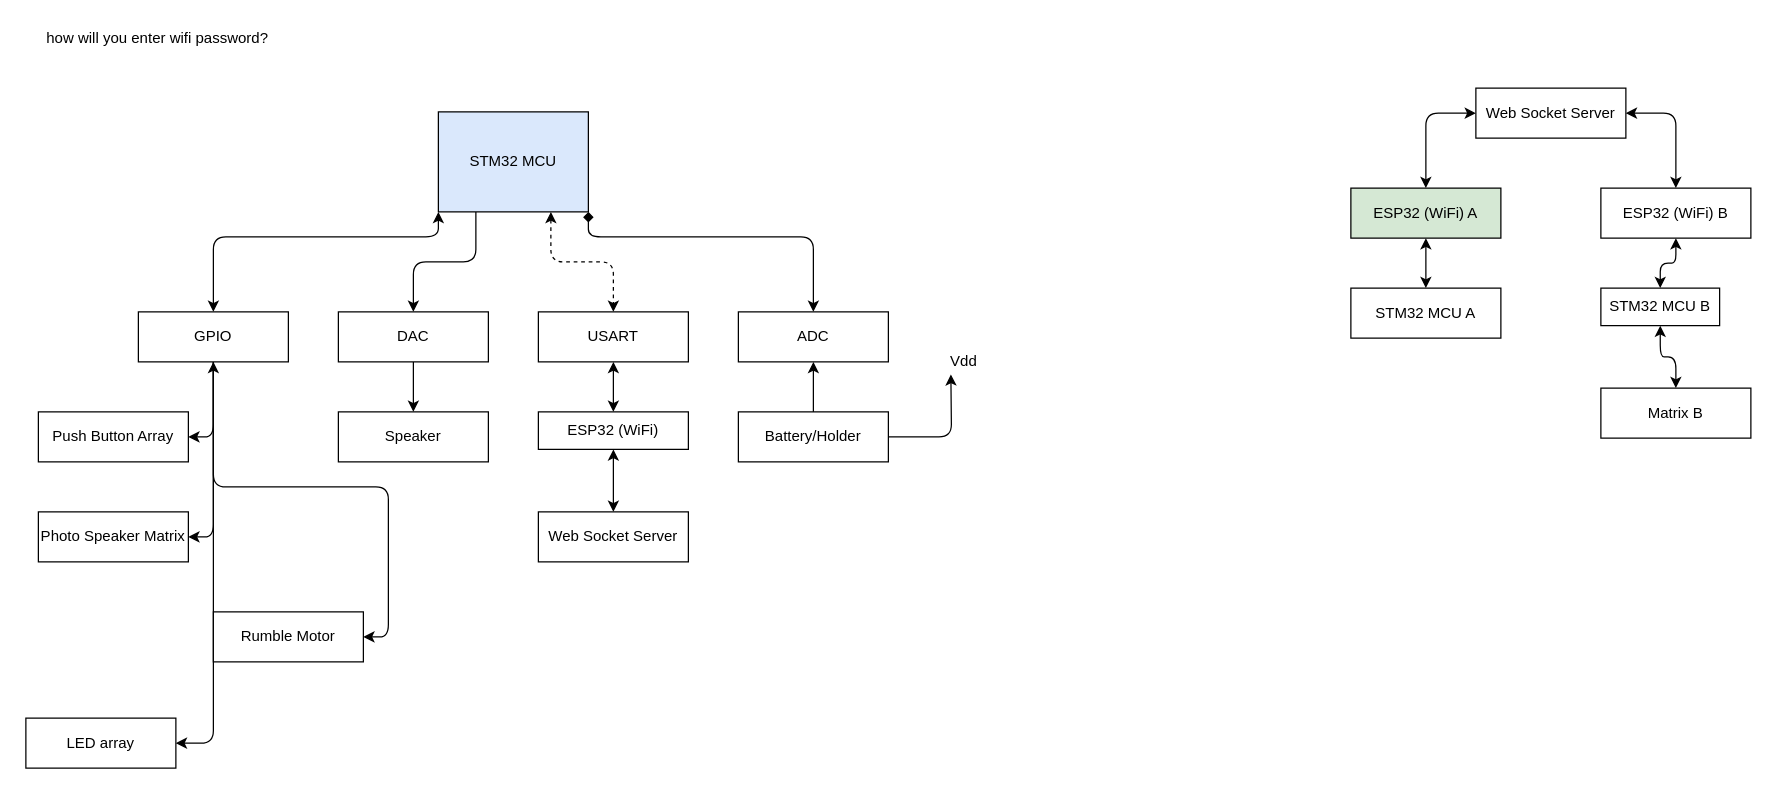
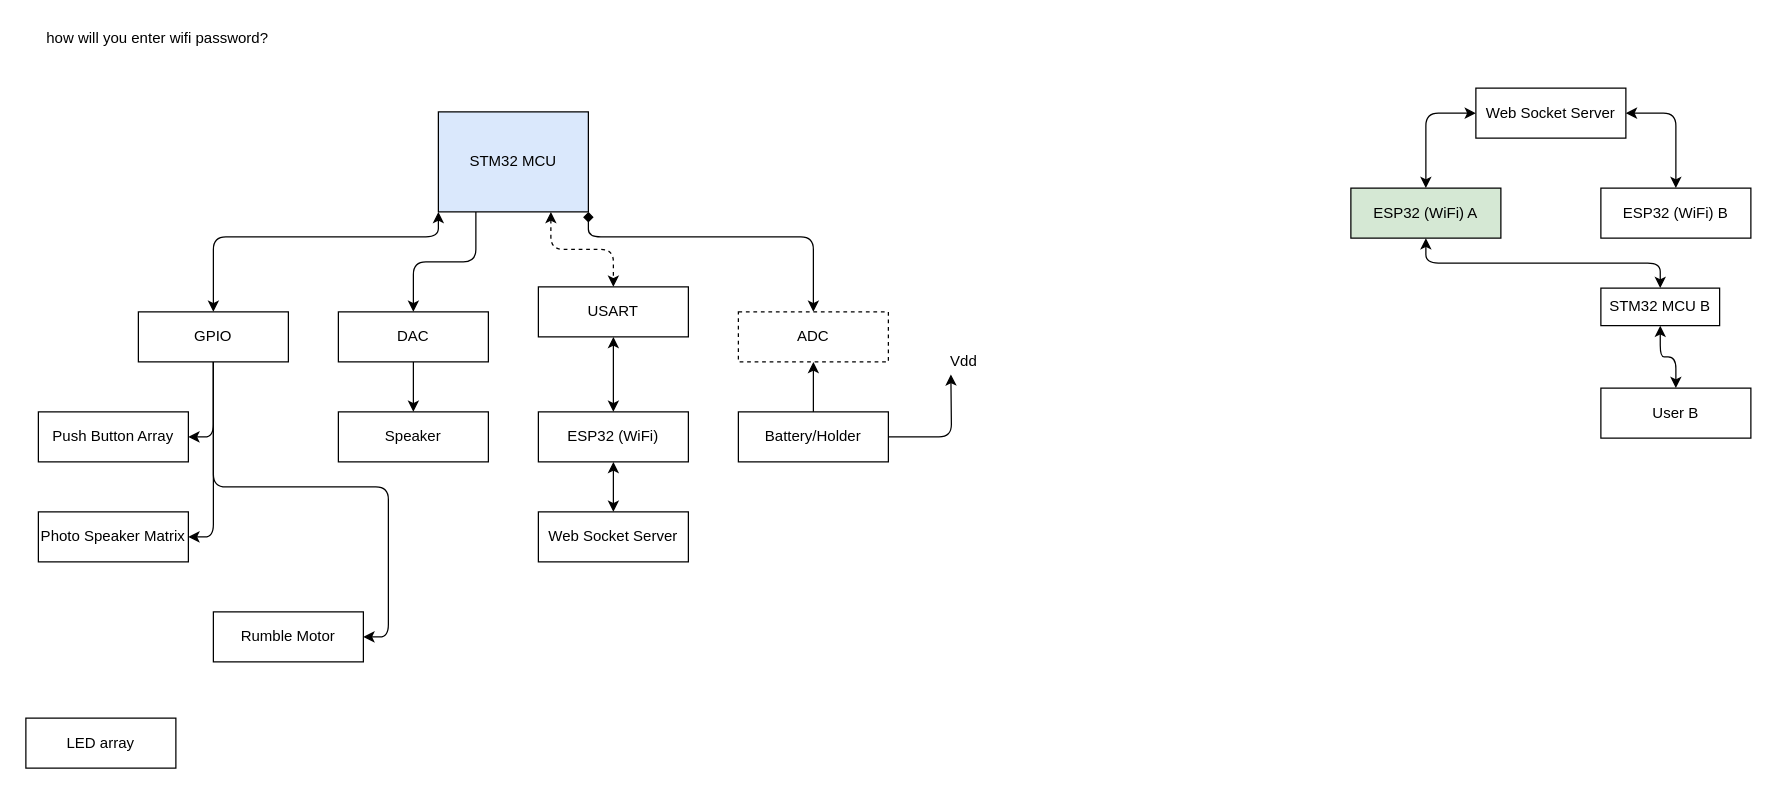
  <mxCell id="0" />
  <mxCell id="1" parent="0" />
  <mxCell id="2" style="edgeStyle=orthogonalEdgeStyle;rounded=1;orthogonalLoop=1;jettySize=auto;html=1;exitX=0.75;exitY=1;exitDx=0;exitDy=0;entryX=0.5;entryY=0;entryDx=0;entryDy=0;startArrow=classic;startFill=1;dashed=1;" edge="1" parent="1" source="5" target="25"><mxGeometry relative="1" as="geometry" /></mxCell>
  <mxCell id="3" style="edgeStyle=orthogonalEdgeStyle;rounded=1;orthogonalLoop=1;jettySize=auto;html=1;exitX=0.25;exitY=1;exitDx=0;exitDy=0;entryX=0.5;entryY=0;entryDx=0;entryDy=0;" edge="1" parent="1" source="5" target="23"><mxGeometry relative="1" as="geometry" /></mxCell>
  <mxCell id="4" style="edgeStyle=orthogonalEdgeStyle;rounded=1;orthogonalLoop=1;jettySize=auto;html=1;exitX=0;exitY=1;exitDx=0;exitDy=0;entryX=0.5;entryY=0;entryDx=0;entryDy=0;startArrow=classic;startFill=1;" edge="1" parent="1" source="5" target="21"><mxGeometry relative="1" as="geometry"><Array as="points"><mxPoint x="350" y="189" /><mxPoint x="170" y="189" /></Array></mxGeometry></mxCell>
  <mxCell id="5" value="STM32 MCU" style="rounded=0;whiteSpace=wrap;html=1;fillColor=#dae8fc;" parent="1" vertex="1"><mxGeometry x="350" y="89" width="120" height="80" as="geometry" /></mxCell>
  <mxCell id="6" style="edgeStyle=orthogonalEdgeStyle;rounded=1;orthogonalLoop=1;jettySize=auto;html=1;exitX=0.5;exitY=1;exitDx=0;exitDy=0;entryX=0.5;entryY=0;entryDx=0;entryDy=0;startArrow=classic;startFill=1;" edge="1" parent="1" source="7" target="29"><mxGeometry relative="1" as="geometry" /></mxCell>
- <mxCell id="7" value="ESP32 (WiFi)" style="rounded=0;whiteSpace=wrap;html=1;" parent="1" vertex="1"><mxGeometry x="430" y="329" width="120" height="30" as="geometry" /></mxCell>
+ <mxCell id="7" value="ESP32 (WiFi)" style="rounded=0;whiteSpace=wrap;html=1;" parent="1" vertex="1"><mxGeometry x="430" y="329" width="120" height="40" as="geometry" /></mxCell>
  <mxCell id="8" value="how will you enter wifi password?" style="text;html=1;align=center;verticalAlign=middle;resizable=0;points=[];autosize=1;" parent="1" vertex="1"><mxGeometry x="30" y="20" width="190" height="20" as="geometry" /></mxCell>
  <mxCell id="9" value="Push Button Array" style="rounded=0;whiteSpace=wrap;html=1;" parent="1" vertex="1"><mxGeometry x="30" y="329" width="120" height="40" as="geometry" /></mxCell>
  <mxCell id="10" value="LED array" style="rounded=0;whiteSpace=wrap;html=1;" parent="1" vertex="1"><mxGeometry x="20" y="574" width="120" height="40" as="geometry" /></mxCell>
  <mxCell id="11" style="edgeStyle=orthogonalEdgeStyle;rounded=1;orthogonalLoop=1;jettySize=auto;html=1;exitX=0.5;exitY=0;exitDx=0;exitDy=0;entryX=0.5;entryY=1;entryDx=0;entryDy=0;" edge="1" parent="1" source="13" target="27"><mxGeometry relative="1" as="geometry" /></mxCell>
  <mxCell id="12" style="edgeStyle=orthogonalEdgeStyle;rounded=1;orthogonalLoop=1;jettySize=auto;html=1;exitX=1;exitY=0.5;exitDx=0;exitDy=0;" edge="1" parent="1" source="13"><mxGeometry relative="1" as="geometry"><mxPoint x="760" y="299" as="targetPoint" /></mxGeometry></mxCell>
  <mxCell id="13" value="Battery/Holder" style="rounded=0;whiteSpace=wrap;html=1;" parent="1" vertex="1"><mxGeometry x="590" y="329" width="120" height="40" as="geometry" /></mxCell>
  <mxCell id="14" value="Speaker" style="rounded=0;whiteSpace=wrap;html=1;" parent="1" vertex="1"><mxGeometry x="270" y="329" width="120" height="40" as="geometry" /></mxCell>
  <mxCell id="15" value="Rumble Motor" style="rounded=0;whiteSpace=wrap;html=1;" vertex="1" parent="1"><mxGeometry x="170" y="489" width="120" height="40" as="geometry" /></mxCell>
  <mxCell id="16" value="Photo Speaker Matrix" style="rounded=0;whiteSpace=wrap;html=1;" vertex="1" parent="1"><mxGeometry x="30" y="409" width="120" height="40" as="geometry" /></mxCell>
  <mxCell id="17" style="edgeStyle=orthogonalEdgeStyle;rounded=1;orthogonalLoop=1;jettySize=auto;html=1;exitX=0.5;exitY=1;exitDx=0;exitDy=0;entryX=1;entryY=0.5;entryDx=0;entryDy=0;" edge="1" parent="1" source="21" target="9"><mxGeometry relative="1" as="geometry" /></mxCell>
  <mxCell id="18" style="edgeStyle=orthogonalEdgeStyle;rounded=1;orthogonalLoop=1;jettySize=auto;html=1;exitX=0.5;exitY=1;exitDx=0;exitDy=0;entryX=1;entryY=0.5;entryDx=0;entryDy=0;" edge="1" parent="1" source="21" target="16"><mxGeometry relative="1" as="geometry" /></mxCell>
  <mxCell id="19" style="edgeStyle=orthogonalEdgeStyle;rounded=1;orthogonalLoop=1;jettySize=auto;html=1;exitX=0.5;exitY=1;exitDx=0;exitDy=0;entryX=1;entryY=0.5;entryDx=0;entryDy=0;" edge="1" parent="1" source="21" target="15"><mxGeometry relative="1" as="geometry" /></mxCell>
- <mxCell id="20" style="edgeStyle=orthogonalEdgeStyle;rounded=1;orthogonalLoop=1;jettySize=auto;html=1;exitX=0.5;exitY=1;exitDx=0;exitDy=0;entryX=1;entryY=0.5;entryDx=0;entryDy=0;startArrow=classic;startFill=1;" edge="1" parent="1" source="21" target="10"><mxGeometry relative="1" as="geometry" /></mxCell>
  <mxCell id="21" value="GPIO" style="rounded=0;whiteSpace=wrap;html=1;" vertex="1" parent="1"><mxGeometry x="110" y="249" width="120" height="40" as="geometry" /></mxCell>
  <mxCell id="22" style="edgeStyle=orthogonalEdgeStyle;rounded=1;orthogonalLoop=1;jettySize=auto;html=1;exitX=0.5;exitY=1;exitDx=0;exitDy=0;entryX=0.5;entryY=0;entryDx=0;entryDy=0;" edge="1" parent="1" source="23" target="14"><mxGeometry relative="1" as="geometry" /></mxCell>
  <mxCell id="23" value="DAC" style="rounded=0;whiteSpace=wrap;html=1;" vertex="1" parent="1"><mxGeometry x="270" y="249" width="120" height="40" as="geometry" /></mxCell>
  <mxCell id="24" style="edgeStyle=orthogonalEdgeStyle;rounded=1;orthogonalLoop=1;jettySize=auto;html=1;exitX=0.5;exitY=1;exitDx=0;exitDy=0;entryX=0.5;entryY=0;entryDx=0;entryDy=0;startArrow=classic;startFill=1;" edge="1" parent="1" source="25" target="7"><mxGeometry relative="1" as="geometry" /></mxCell>
- <mxCell id="25" value="USART" style="rounded=0;whiteSpace=wrap;html=1;" vertex="1" parent="1"><mxGeometry x="430" y="249" width="120" height="40" as="geometry" /></mxCell>
+ <mxCell id="25" value="USART" style="rounded=0;whiteSpace=wrap;html=1;" vertex="1" parent="1"><mxGeometry x="430" y="229" width="120" height="40" as="geometry" /></mxCell>
  <mxCell id="26" style="edgeStyle=orthogonalEdgeStyle;rounded=1;orthogonalLoop=1;jettySize=auto;html=1;exitX=0.5;exitY=0;exitDx=0;exitDy=0;entryX=1;entryY=1;entryDx=0;entryDy=0;startArrow=classic;startFill=1;endArrow=diamond;" edge="1" parent="1" source="27" target="5"><mxGeometry relative="1" as="geometry"><Array as="points"><mxPoint x="650" y="189" /><mxPoint x="470" y="189" /></Array></mxGeometry></mxCell>
- <mxCell id="27" value="ADC" style="rounded=0;whiteSpace=wrap;html=1;" vertex="1" parent="1"><mxGeometry x="590" y="249" width="120" height="40" as="geometry" /></mxCell>
+ <mxCell id="27" value="ADC" style="rounded=0;whiteSpace=wrap;html=1;dashed=1;" vertex="1" parent="1"><mxGeometry x="590" y="249" width="120" height="40" as="geometry" /></mxCell>
  <mxCell id="28" value="Vdd" style="text;html=1;align=center;verticalAlign=middle;resizable=0;points=[];autosize=1;" vertex="1" parent="1"><mxGeometry x="750" y="279" width="40" height="20" as="geometry" /></mxCell>
  <mxCell id="29" value="Web Socket Server" style="rounded=0;whiteSpace=wrap;html=1;" vertex="1" parent="1"><mxGeometry x="430" y="409" width="120" height="40" as="geometry" /></mxCell>
- <mxCell id="30" style="edgeStyle=orthogonalEdgeStyle;rounded=1;orthogonalLoop=1;jettySize=auto;html=1;exitX=0.5;exitY=0;exitDx=0;exitDy=0;entryX=0.5;entryY=1;entryDx=0;entryDy=0;startArrow=classic;startFill=1;" edge="1" parent="1" source="31" target="34"><mxGeometry relative="1" as="geometry" /></mxCell>
- <mxCell id="31" value="STM32 MCU A" style="rounded=0;whiteSpace=wrap;html=1;" vertex="1" parent="1"><mxGeometry x="1080" y="230" width="120" height="40" as="geometry" /></mxCell>
  <mxCell id="32" value="Web Socket Server" style="rounded=0;whiteSpace=wrap;html=1;" vertex="1" parent="1"><mxGeometry x="1180" y="70" width="120" height="40" as="geometry" /></mxCell>
  <mxCell id="33" style="edgeStyle=orthogonalEdgeStyle;rounded=1;orthogonalLoop=1;jettySize=auto;html=1;exitX=0.5;exitY=0;exitDx=0;exitDy=0;entryX=0;entryY=0.5;entryDx=0;entryDy=0;startArrow=classic;startFill=1;" edge="1" parent="1" source="34" target="32"><mxGeometry relative="1" as="geometry" /></mxCell>
  <mxCell id="34" value="ESP32 (WiFi) A" style="rounded=0;whiteSpace=wrap;html=1;fillColor=#d5e8d4;" vertex="1" parent="1"><mxGeometry x="1080" y="150" width="120" height="40" as="geometry" /></mxCell>
- <mxCell id="35" style="edgeStyle=orthogonalEdgeStyle;rounded=1;orthogonalLoop=1;jettySize=auto;html=1;exitX=0.5;exitY=0;exitDx=0;exitDy=0;entryX=0.5;entryY=1;entryDx=0;entryDy=0;startArrow=classic;startFill=1;" edge="1" parent="1" source="36" target="38"><mxGeometry relative="1" as="geometry" /></mxCell>
+ <mxCell id="35" style="edgeStyle=orthogonalEdgeStyle;rounded=1;orthogonalLoop=1;jettySize=auto;html=1;exitX=0.5;exitY=0;exitDx=0;exitDy=0;startArrow=classic;startFill=1;" edge="1" parent="1" source="36" target="34"><mxGeometry relative="1" as="geometry" /></mxCell>
  <mxCell id="36" value="STM32 MCU B" style="rounded=0;whiteSpace=wrap;html=1;" vertex="1" parent="1"><mxGeometry x="1280" y="230" width="95" height="30" as="geometry" /></mxCell>
  <mxCell id="37" style="edgeStyle=orthogonalEdgeStyle;rounded=1;orthogonalLoop=1;jettySize=auto;html=1;exitX=0.5;exitY=0;exitDx=0;exitDy=0;entryX=1;entryY=0.5;entryDx=0;entryDy=0;startArrow=classic;startFill=1;" edge="1" parent="1" source="38" target="32"><mxGeometry relative="1" as="geometry" /></mxCell>
  <mxCell id="38" value="ESP32 (WiFi) B" style="rounded=0;whiteSpace=wrap;html=1;" vertex="1" parent="1"><mxGeometry x="1280" y="150" width="120" height="40" as="geometry" /></mxCell>
  <mxCell id="39" style="edgeStyle=orthogonalEdgeStyle;rounded=1;orthogonalLoop=1;jettySize=auto;html=1;exitX=0.5;exitY=0;exitDx=0;exitDy=0;entryX=0.5;entryY=1;entryDx=0;entryDy=0;startArrow=classic;startFill=1;" edge="1" parent="1" source="40" target="36"><mxGeometry relative="1" as="geometry" /></mxCell>
- <mxCell id="40" value="Matrix B" style="rounded=0;whiteSpace=wrap;html=1;" vertex="1" parent="1"><mxGeometry x="1280" y="310" width="120" height="40" as="geometry" /></mxCell>
+ <mxCell id="40" value="User B" style="rounded=0;whiteSpace=wrap;html=1;" vertex="1" parent="1"><mxGeometry x="1280" y="310" width="120" height="40" as="geometry" /></mxCell>
